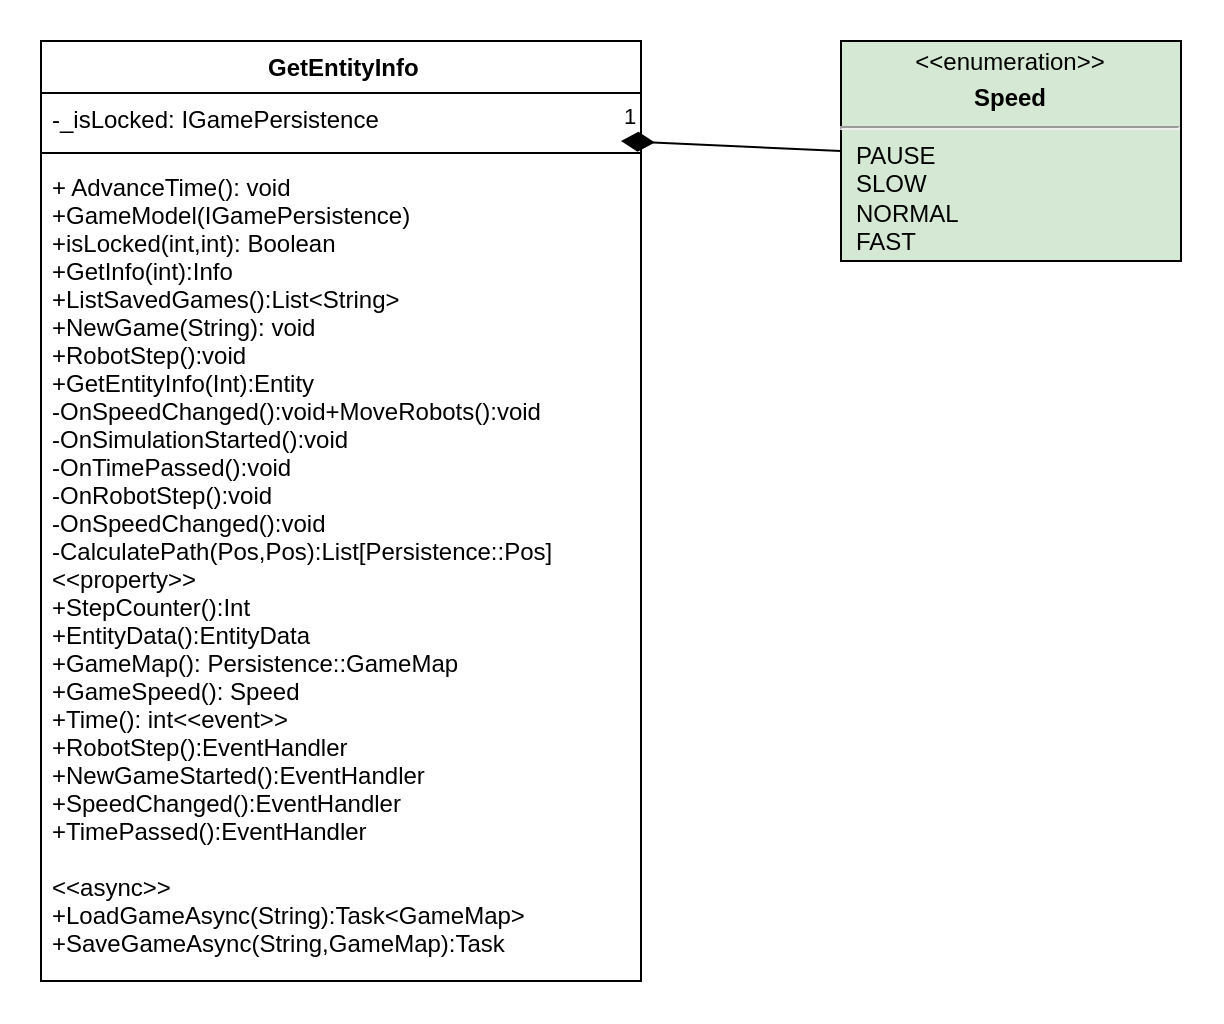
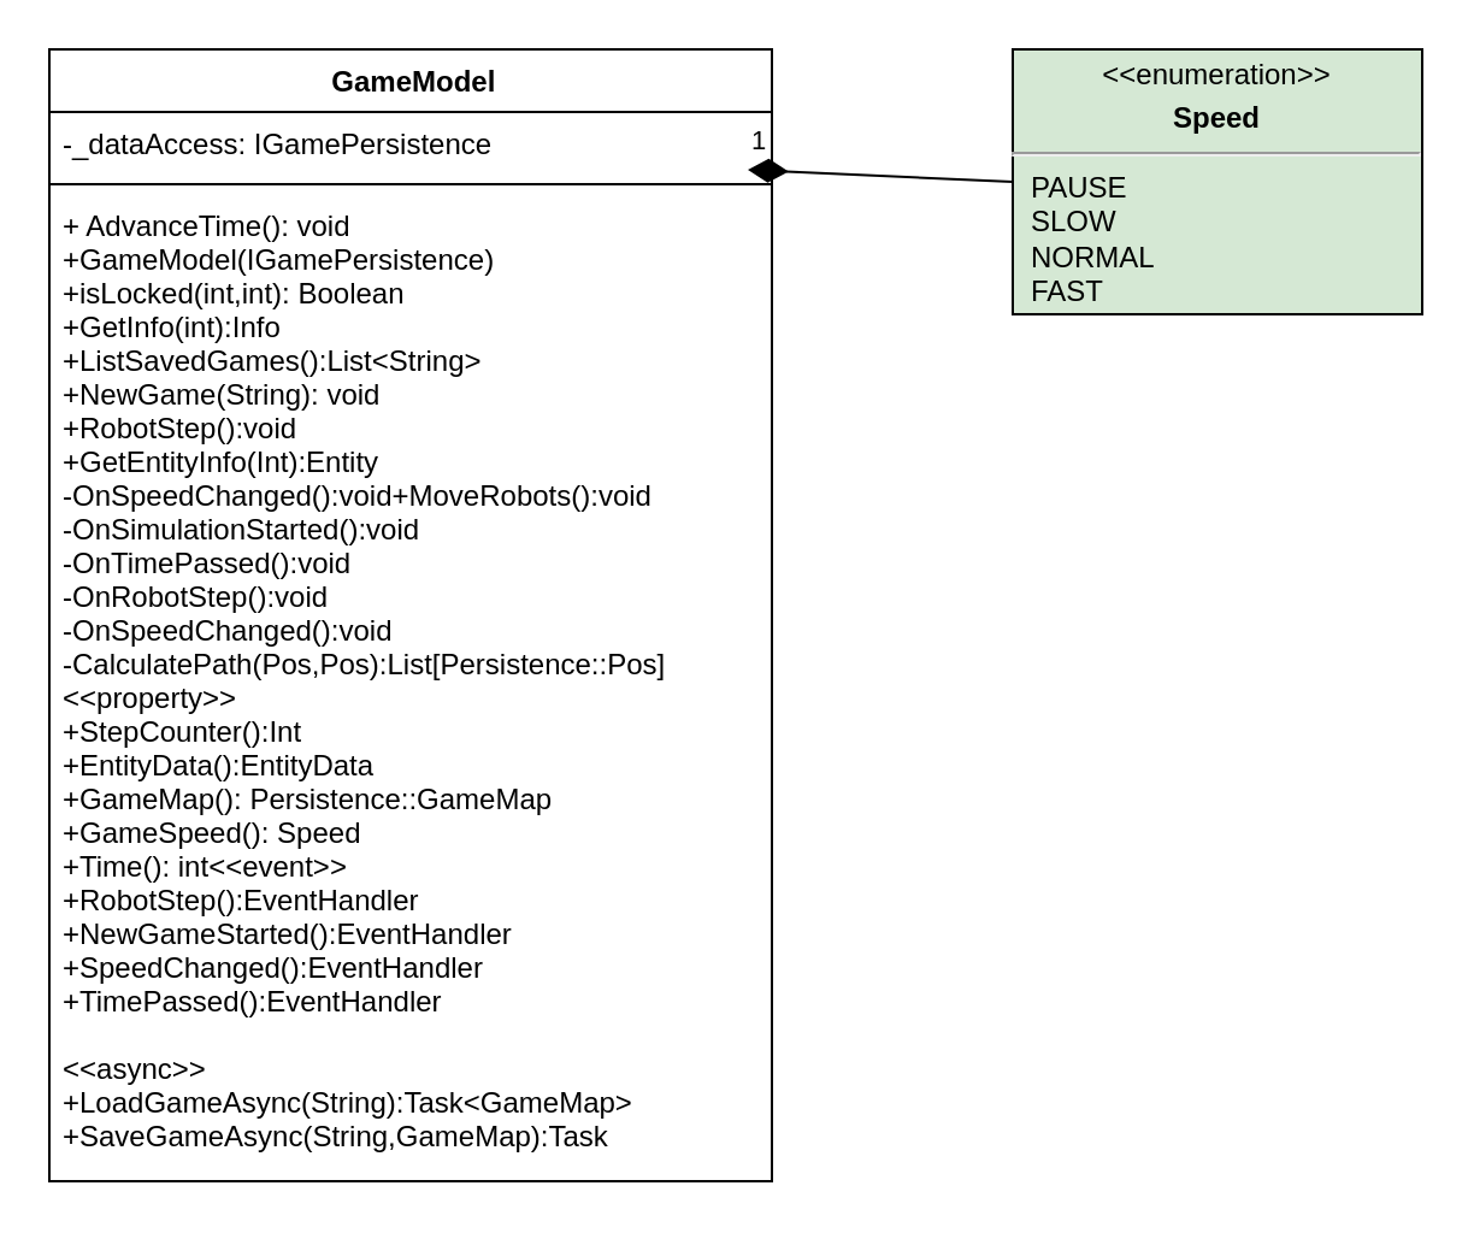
  <mxCell id="0" />
  <mxCell id="1" parent="0" />
- <mxCell id="2" value=" GetEntityInfo&#10;" style="swimlane;fontStyle=1;align=center;verticalAlign=top;childLayout=stackLayout;horizontal=1;startSize=26;horizontalStack=0;resizeParent=1;resizeParentMax=0;resizeLast=0;collapsible=1;marginBottom=0;" parent="1" vertex="1"><mxGeometry x="20" y="20" width="300" height="470" as="geometry" /></mxCell>
- <mxCell id="3" value="-_isLocked: IGamePersistence&#10;" style="text;strokeColor=none;fillColor=none;align=left;verticalAlign=top;spacingLeft=4;spacingRight=4;overflow=hidden;rotatable=0;points=[[0,0.5],[1,0.5]];portConstraint=eastwest;" parent="2" vertex="1"><mxGeometry y="26" width="300" height="26" as="geometry" /></mxCell>
+ <mxCell id="2" value=" GameModel&#10;" style="swimlane;fontStyle=1;align=center;verticalAlign=top;childLayout=stackLayout;horizontal=1;startSize=26;horizontalStack=0;resizeParent=1;resizeParentMax=0;resizeLast=0;collapsible=1;marginBottom=0;" parent="1" vertex="1"><mxGeometry x="20" y="20" width="300" height="470" as="geometry" /></mxCell>
+ <mxCell id="3" value="-_dataAccess: IGamePersistence&#10;" style="text;strokeColor=none;fillColor=none;align=left;verticalAlign=top;spacingLeft=4;spacingRight=4;overflow=hidden;rotatable=0;points=[[0,0.5],[1,0.5]];portConstraint=eastwest;" parent="2" vertex="1"><mxGeometry y="26" width="300" height="26" as="geometry" /></mxCell>
  <mxCell id="4" value="" style="line;strokeWidth=1;fillColor=none;align=left;verticalAlign=middle;spacingTop=-1;spacingLeft=3;spacingRight=3;rotatable=0;labelPosition=right;points=[];portConstraint=eastwest;" parent="2" vertex="1"><mxGeometry y="52" width="300" height="8" as="geometry" /></mxCell>
  <mxCell id="5" value="+ AdvanceTime(): void&#10;+GameModel(IGamePersistence)&#10;+isLocked(int,int): Boolean&#10;+GetInfo(int):Info&#10;+ListSavedGames():List&lt;String&gt;&#10;+NewGame(String): void&#10;+RobotStep():void&#10;+GetEntityInfo(Int):Entity&#10;-OnSpeedChanged():void+MoveRobots():void&#10;-OnSimulationStarted():void&#10;-OnTimePassed():void&#10;-OnRobotStep():void&#10;-OnSpeedChanged():void&#10;-CalculatePath(Pos,Pos):List[Persistence::Pos]&#10;&lt;&lt;property&gt;&gt;&#10;+StepCounter():Int&#10;+EntityData():EntityData&#10;+GameMap(): Persistence::GameMap&#10;+GameSpeed(): Speed&#10;+Time(): int&lt;&lt;event&gt;&gt;&#10;+RobotStep():EventHandler&#10;+NewGameStarted():EventHandler&#10;+SpeedChanged():EventHandler&#10;+TimePassed():EventHandler&#10;&#10;&lt;&lt;async&gt;&gt;&#10;+LoadGameAsync(String):Task&lt;GameMap&gt;&#10;+SaveGameAsync(String,GameMap):Task&#10;" style="text;strokeColor=none;fillColor=none;align=left;verticalAlign=top;spacingLeft=4;spacingRight=4;overflow=hidden;rotatable=0;points=[[0,0.5],[1,0.5]];portConstraint=eastwest;" parent="2" vertex="1"><mxGeometry y="60" width="300" height="410" as="geometry" /></mxCell>
  <mxCell id="6" value="&lt;p style=&quot;margin: 4px 0px 0px; text-align: center;&quot;&gt;&amp;lt;&amp;lt;enumeration&amp;gt;&amp;gt;&lt;/p&gt;&lt;p style=&quot;margin: 4px 0px 0px; text-align: center;&quot;&gt;&lt;b&gt;Speed&lt;br&gt;&lt;/b&gt;&lt;/p&gt;&lt;hr&gt;&lt;p style=&quot;margin: 0px ; margin-left: 8px&quot;&gt;PAUSE&lt;br&gt;SLOW&lt;br&gt;NORMAL&lt;/p&gt;&lt;p style=&quot;margin: 0px ; margin-left: 8px&quot;&gt;FAST&lt;/p&gt;&lt;p style=&quot;margin: 0px ; margin-left: 8px&quot;&gt;&lt;br&gt;&lt;/p&gt;" style="verticalAlign=top;align=left;overflow=fill;fontSize=12;fontFamily=Helvetica;html=1;fontStyle=0;fillColor=#d5e8d4;" parent="1" vertex="1"><mxGeometry x="420" y="20" width="170" height="110" as="geometry" /></mxCell>
  <mxCell id="7" value="1" style="endArrow=none;html=1;endSize=12;startArrow=diamondThin;startSize=14;startFill=1;align=left;verticalAlign=bottom;entryX=0;entryY=0.5;entryDx=0;entryDy=0;endFill=0;" parent="1" target="6" edge="1"><mxGeometry x="-1" y="3" relative="1" as="geometry"><mxPoint x="310" y="70" as="sourcePoint" /><mxPoint x="470" y="70" as="targetPoint" /></mxGeometry></mxCell>
